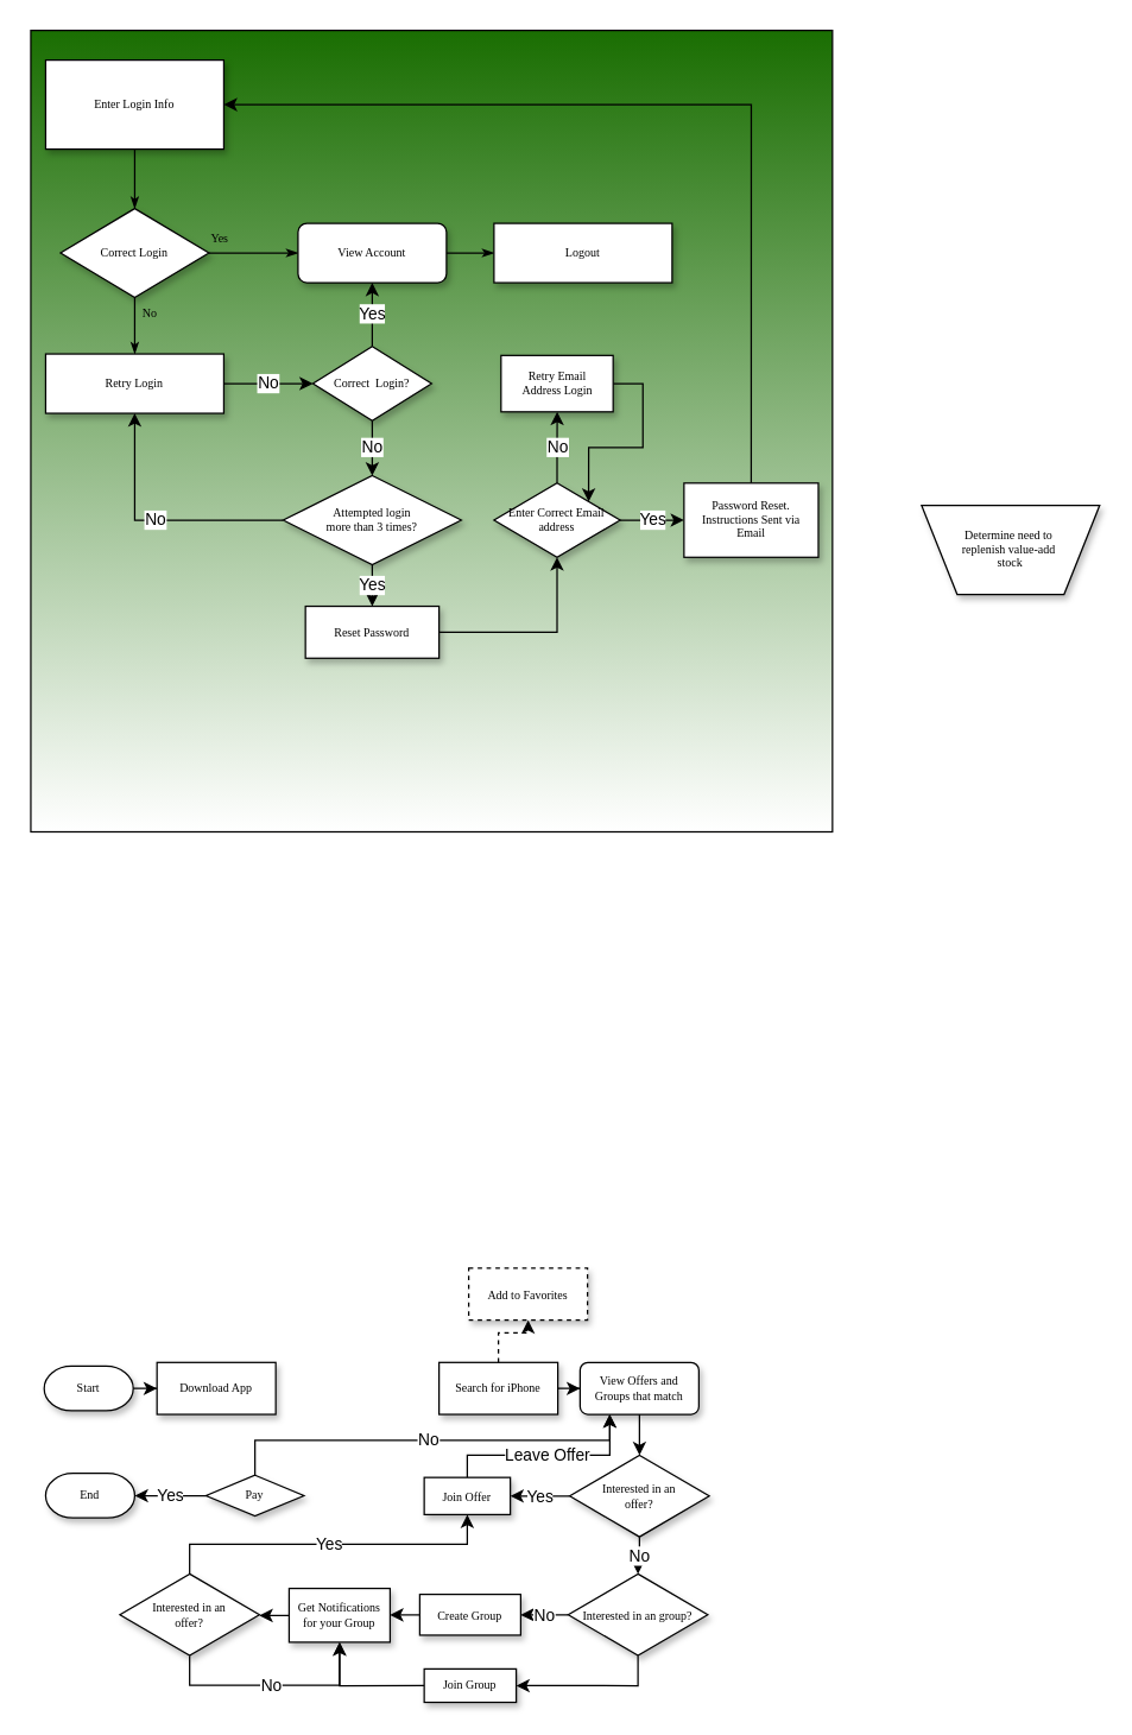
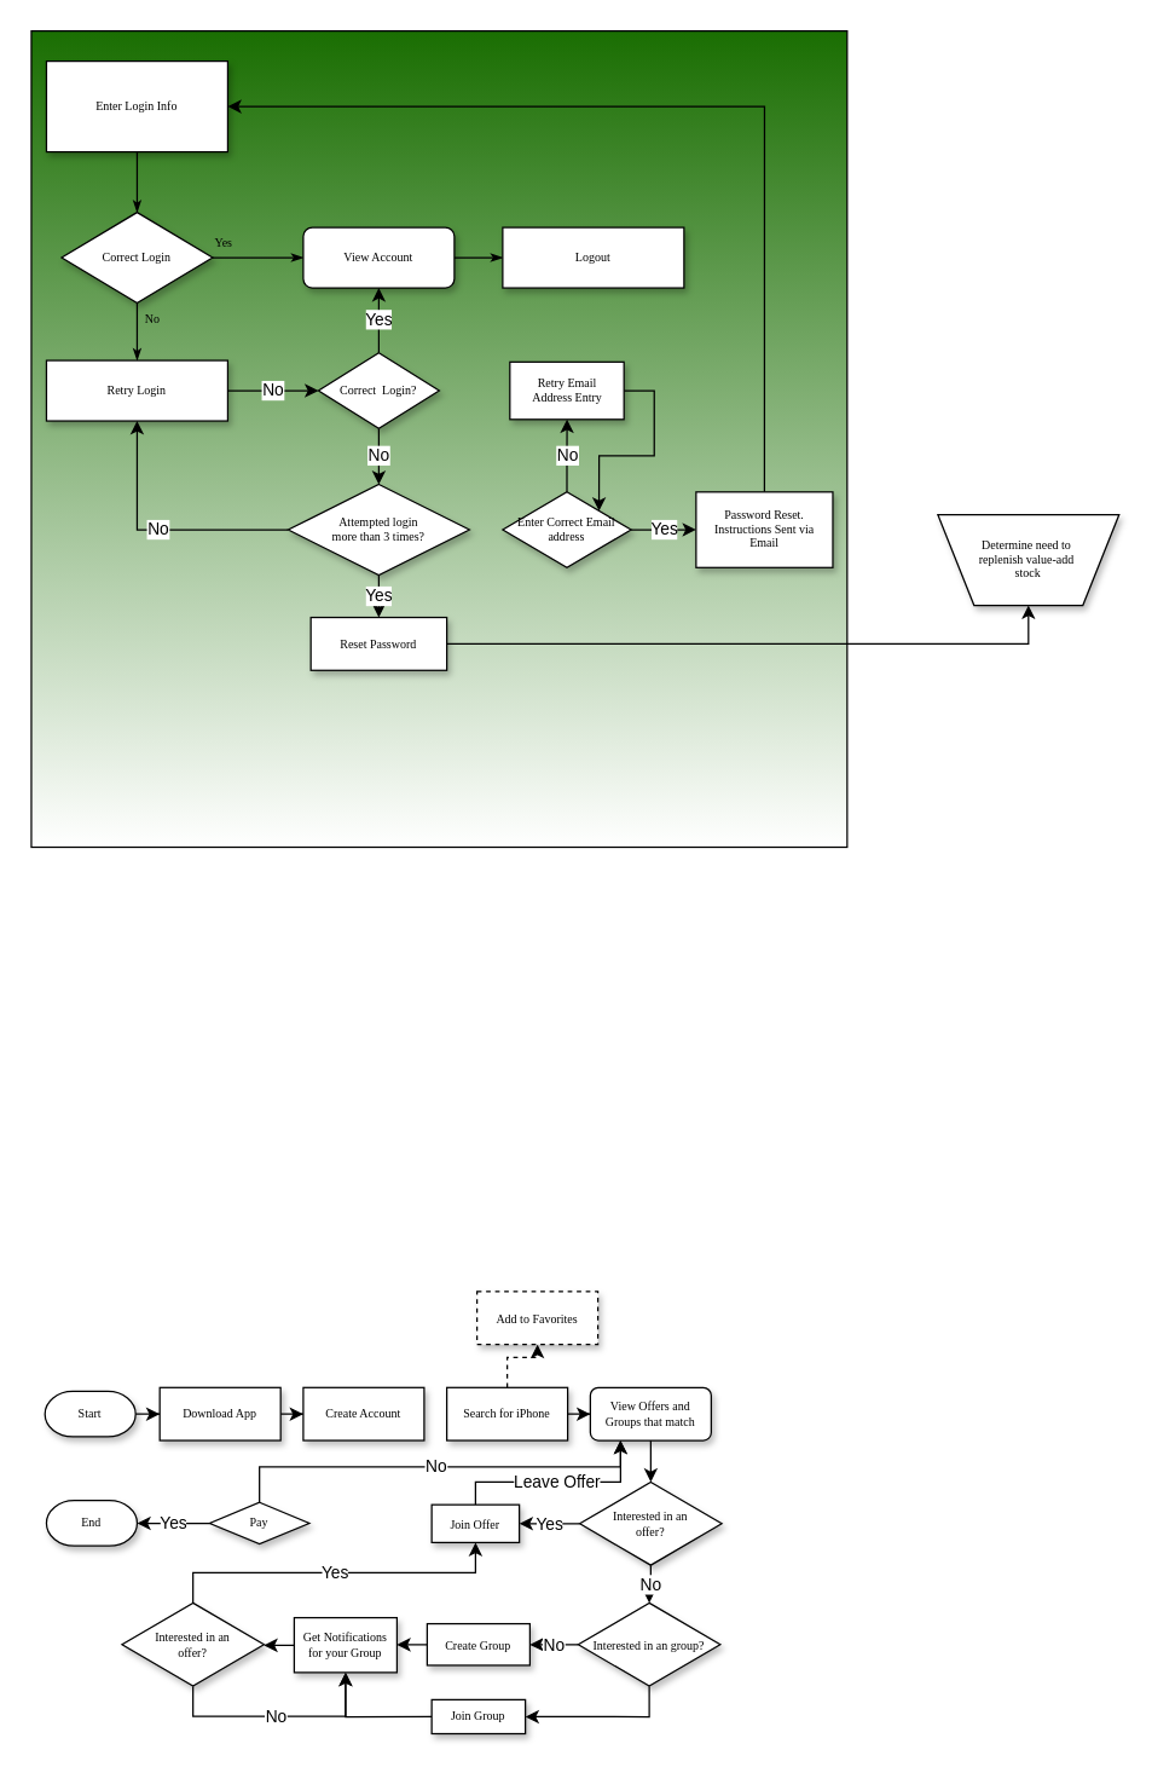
  <mxCell id="0" />
  <mxCell id="1" parent="0" />
  <mxCell id="2" value="" style="whiteSpace=wrap;html=1;aspect=fixed;gradientColor=#1a6e02;gradientDirection=north;rounded=0;glass=0;fillColor=default;" vertex="1" parent="1"><mxGeometry x="20" y="20" width="540" height="540" as="geometry" /></mxCell>
  <mxCell id="3" value="Determine need to&amp;nbsp;&lt;div&gt;replenish value-add&amp;nbsp;&lt;/div&gt;&lt;div&gt;stock&lt;/div&gt;" style="shape=trapezoid;whiteSpace=wrap;html=1;rounded=0;shadow=1;labelBackgroundColor=none;strokeWidth=1;fontFamily=Verdana;fontSize=8;align=center;flipV=1;" parent="1" vertex="1"><mxGeometry x="620" y="340" width="120" height="60" as="geometry" /></mxCell>
  <mxCell id="4" style="edgeStyle=orthogonalEdgeStyle;rounded=0;html=1;labelBackgroundColor=none;startSize=5;endArrow=classicThin;endFill=1;endSize=5;jettySize=auto;orthogonalLoop=1;strokeWidth=1;fontFamily=Verdana;fontSize=8" parent="1" source="5" target="8" edge="1"><mxGeometry relative="1" as="geometry" /></mxCell>
  <mxCell id="5" value="Enter Login Info" style="rounded=0;whiteSpace=wrap;html=1;shadow=1;labelBackgroundColor=none;strokeWidth=1;fontFamily=Verdana;fontSize=8;align=center;" parent="1" vertex="1"><mxGeometry x="30" y="40" width="120" height="60" as="geometry" /></mxCell>
  <mxCell id="6" value="Yes" style="edgeStyle=orthogonalEdgeStyle;rounded=0;html=1;labelBackgroundColor=none;startSize=5;endArrow=classicThin;endFill=1;endSize=5;jettySize=auto;orthogonalLoop=1;strokeWidth=1;fontFamily=Verdana;fontSize=8;entryX=0;entryY=0.5;entryDx=0;entryDy=0;" parent="1" source="8" target="10" edge="1"><mxGeometry x="-0.778" y="10" relative="1" as="geometry"><mxPoint as="offset" /><mxPoint x="390" y="220" as="targetPoint" /></mxGeometry></mxCell>
  <mxCell id="7" value="No" style="edgeStyle=orthogonalEdgeStyle;rounded=0;html=1;labelBackgroundColor=none;startSize=5;endArrow=classicThin;endFill=1;endSize=5;jettySize=auto;orthogonalLoop=1;strokeWidth=1;fontFamily=Verdana;fontSize=8" parent="1" source="8" target="12" edge="1"><mxGeometry x="-0.5" y="10" relative="1" as="geometry"><mxPoint as="offset" /></mxGeometry></mxCell>
  <mxCell id="8" value="Correct Login" style="rhombus;whiteSpace=wrap;html=1;rounded=0;shadow=1;labelBackgroundColor=none;strokeWidth=1;fontFamily=Verdana;fontSize=8;align=center;" parent="1" vertex="1"><mxGeometry x="40" y="140" width="100" height="60" as="geometry" /></mxCell>
  <mxCell id="9" style="edgeStyle=orthogonalEdgeStyle;rounded=0;html=1;labelBackgroundColor=none;startSize=5;endArrow=classicThin;endFill=1;endSize=5;jettySize=auto;orthogonalLoop=1;strokeWidth=1;fontFamily=Verdana;fontSize=8;entryX=0;entryY=0.5;entryDx=0;entryDy=0;" parent="1" source="10" target="13" edge="1"><mxGeometry relative="1" as="geometry"><Array as="points" /><mxPoint x="420" y="170" as="targetPoint" /></mxGeometry></mxCell>
  <mxCell id="10" value="View Account" style="rounded=1;whiteSpace=wrap;html=1;shadow=1;labelBackgroundColor=none;strokeWidth=1;fontFamily=Verdana;fontSize=8;align=center;" parent="1" vertex="1"><mxGeometry x="200" y="150" width="100" height="40" as="geometry" /></mxCell>
  <mxCell id="11" value="No" style="edgeStyle=orthogonalEdgeStyle;rounded=0;orthogonalLoop=1;jettySize=auto;html=1;" edge="1" parent="1" source="12" target="19"><mxGeometry relative="1" as="geometry" /></mxCell>
  <mxCell id="12" value="Retry Login" style="whiteSpace=wrap;html=1;rounded=0;shadow=1;labelBackgroundColor=none;strokeWidth=1;fontFamily=Verdana;fontSize=8;align=center;" parent="1" vertex="1"><mxGeometry x="30" y="238" width="120" height="40" as="geometry" /></mxCell>
  <mxCell id="13" value="Logout" style="whiteSpace=wrap;html=1;rounded=0;shadow=1;labelBackgroundColor=none;strokeWidth=1;fontFamily=Verdana;fontSize=8;align=center;" parent="1" vertex="1"><mxGeometry x="332" y="150" width="120" height="40" as="geometry" /></mxCell>
- <mxCell id="14" value="" style="edgeStyle=orthogonalEdgeStyle;rounded=0;orthogonalLoop=1;jettySize=auto;html=1;" edge="1" parent="1" source="15" target="25"><mxGeometry relative="1" as="geometry" /></mxCell>
+ <mxCell id="14" value="" style="edgeStyle=orthogonalEdgeStyle;rounded=0;orthogonalLoop=1;jettySize=auto;html=1;" edge="1" parent="1" source="15" target="3"><mxGeometry relative="1" as="geometry" /></mxCell>
  <mxCell id="15" value="Reset Password" style="whiteSpace=wrap;html=1;rounded=0;shadow=1;labelBackgroundColor=none;strokeWidth=1;fontFamily=Verdana;fontSize=8;align=center;spacing=6;" parent="1" vertex="1"><mxGeometry x="205" y="408" width="90" height="35" as="geometry" /></mxCell>
  <mxCell id="16" value="End" style="strokeWidth=1;html=1;shape=mxgraph.flowchart.terminator;whiteSpace=wrap;rounded=0;shadow=1;labelBackgroundColor=none;fontFamily=Verdana;fontSize=8;align=center;" parent="1" vertex="1"><mxGeometry x="30" y="992.25" width="60" height="30" as="geometry" /></mxCell>
  <mxCell id="17" value="Yes" style="edgeStyle=orthogonalEdgeStyle;rounded=0;orthogonalLoop=1;jettySize=auto;html=1;" edge="1" parent="1" source="19" target="10"><mxGeometry relative="1" as="geometry" /></mxCell>
  <mxCell id="18" value="No" style="edgeStyle=orthogonalEdgeStyle;rounded=0;orthogonalLoop=1;jettySize=auto;html=1;" edge="1" parent="1" source="19" target="22"><mxGeometry relative="1" as="geometry" /></mxCell>
  <mxCell id="19" value="Correct&amp;nbsp; Login?" style="rhombus;whiteSpace=wrap;html=1;fontSize=8;fontFamily=Verdana;rounded=0;shadow=1;labelBackgroundColor=none;strokeWidth=1;" vertex="1" parent="1"><mxGeometry x="210" y="233" width="80" height="50" as="geometry" /></mxCell>
  <mxCell id="20" value="No" style="edgeStyle=orthogonalEdgeStyle;rounded=0;orthogonalLoop=1;jettySize=auto;html=1;exitX=0;exitY=0.5;exitDx=0;exitDy=0;entryX=0.5;entryY=1;entryDx=0;entryDy=0;" edge="1" parent="1" source="22" target="12"><mxGeometry relative="1" as="geometry" /></mxCell>
  <mxCell id="21" value="Yes" style="edgeStyle=orthogonalEdgeStyle;rounded=0;orthogonalLoop=1;jettySize=auto;html=1;" edge="1" parent="1" source="22" target="15"><mxGeometry relative="1" as="geometry" /></mxCell>
  <mxCell id="22" value="Attempted login &lt;br&gt;more than 3 times?" style="rhombus;whiteSpace=wrap;html=1;fontSize=8;fontFamily=Verdana;rounded=0;shadow=1;labelBackgroundColor=none;strokeWidth=1;" vertex="1" parent="1"><mxGeometry x="190" y="320" width="120" height="60" as="geometry" /></mxCell>
  <mxCell id="23" value="No" style="edgeStyle=orthogonalEdgeStyle;rounded=0;orthogonalLoop=1;jettySize=auto;html=1;" edge="1" parent="1" source="25" target="27"><mxGeometry relative="1" as="geometry" /></mxCell>
  <mxCell id="24" value="Yes" style="edgeStyle=orthogonalEdgeStyle;rounded=0;orthogonalLoop=1;jettySize=auto;html=1;" edge="1" parent="1" source="25" target="29"><mxGeometry relative="1" as="geometry" /></mxCell>
  <mxCell id="25" value="Enter Correct Email address" style="rhombus;whiteSpace=wrap;html=1;fontSize=8;fontFamily=Verdana;rounded=0;shadow=1;labelBackgroundColor=none;strokeWidth=1;spacing=6;" vertex="1" parent="1"><mxGeometry x="332" y="325" width="85" height="50" as="geometry" /></mxCell>
  <mxCell id="26" style="edgeStyle=orthogonalEdgeStyle;rounded=0;orthogonalLoop=1;jettySize=auto;html=1;exitX=1;exitY=0.5;exitDx=0;exitDy=0;entryX=1;entryY=0;entryDx=0;entryDy=0;" edge="1" parent="1" source="27" target="25"><mxGeometry relative="1" as="geometry" /></mxCell>
- <mxCell id="27" value="Retry Email Address Login" style="whiteSpace=wrap;html=1;fontSize=8;fontFamily=Verdana;rounded=0;shadow=1;labelBackgroundColor=none;strokeWidth=1;spacing=6;" vertex="1" parent="1"><mxGeometry x="336.75" y="239" width="75.5" height="38" as="geometry" /></mxCell>
+ <mxCell id="27" value="Retry Email Address Entry" style="whiteSpace=wrap;html=1;fontSize=8;fontFamily=Verdana;rounded=0;shadow=1;labelBackgroundColor=none;strokeWidth=1;spacing=6;" vertex="1" parent="1"><mxGeometry x="336.75" y="239" width="75.5" height="38" as="geometry" /></mxCell>
  <mxCell id="28" style="edgeStyle=orthogonalEdgeStyle;rounded=0;orthogonalLoop=1;jettySize=auto;html=1;exitX=0.5;exitY=0;exitDx=0;exitDy=0;entryX=1;entryY=0.5;entryDx=0;entryDy=0;" edge="1" parent="1" source="29" target="5"><mxGeometry relative="1" as="geometry" /></mxCell>
  <mxCell id="29" value="Password Reset. Instructions Sent via Email" style="whiteSpace=wrap;html=1;fontSize=8;fontFamily=Verdana;rounded=0;shadow=1;labelBackgroundColor=none;strokeWidth=1;spacing=6;" vertex="1" parent="1"><mxGeometry x="460" y="325" width="90.5" height="50" as="geometry" /></mxCell>
  <mxCell id="30" value="" style="edgeStyle=orthogonalEdgeStyle;rounded=0;orthogonalLoop=1;jettySize=auto;html=1;" edge="1" parent="1" source="31" target="33"><mxGeometry relative="1" as="geometry" /></mxCell>
  <mxCell id="31" value="Start" style="strokeWidth=1;html=1;shape=mxgraph.flowchart.terminator;whiteSpace=wrap;rounded=0;shadow=1;labelBackgroundColor=none;fontFamily=Verdana;fontSize=8;align=center;" vertex="1" parent="1"><mxGeometry x="29" y="920" width="60" height="30" as="geometry" /></mxCell>
+ <mxCell id="32" value="" style="edgeStyle=orthogonalEdgeStyle;rounded=0;orthogonalLoop=1;jettySize=auto;html=1;" edge="1" parent="1" source="33" target="34"><mxGeometry relative="1" as="geometry" /></mxCell>
  <mxCell id="33" value="Download App" style="whiteSpace=wrap;html=1;fontSize=8;fontFamily=Verdana;strokeWidth=1;rounded=0;shadow=1;labelBackgroundColor=none;" vertex="1" parent="1"><mxGeometry x="105" y="917.5" width="80" height="35" as="geometry" /></mxCell>
+ <mxCell id="34" value="Create Account" style="whiteSpace=wrap;html=1;fontSize=8;fontFamily=Verdana;strokeWidth=1;rounded=0;shadow=1;labelBackgroundColor=none;" vertex="1" parent="1"><mxGeometry x="200" y="917.5" width="80" height="35" as="geometry" /></mxCell>
  <mxCell id="35" value="" style="edgeStyle=orthogonalEdgeStyle;rounded=0;orthogonalLoop=1;jettySize=auto;html=1;" edge="1" parent="1" source="37" target="39"><mxGeometry relative="1" as="geometry" /></mxCell>
  <mxCell id="36" value="" style="edgeStyle=orthogonalEdgeStyle;rounded=0;orthogonalLoop=1;jettySize=auto;html=1;dashed=1;" edge="1" parent="1" source="37" target="40"><mxGeometry relative="1" as="geometry" /></mxCell>
  <mxCell id="37" value="Search for iPhone" style="whiteSpace=wrap;html=1;fontSize=8;fontFamily=Verdana;strokeWidth=1;rounded=0;shadow=1;labelBackgroundColor=none;" vertex="1" parent="1"><mxGeometry x="295" y="917.5" width="80" height="35" as="geometry" /></mxCell>
  <mxCell id="38" value="" style="edgeStyle=orthogonalEdgeStyle;rounded=0;orthogonalLoop=1;jettySize=auto;html=1;" edge="1" parent="1" source="39" target="43"><mxGeometry relative="1" as="geometry" /></mxCell>
  <mxCell id="39" value="View Offers and Groups that match" style="whiteSpace=wrap;html=1;fontSize=8;fontFamily=Verdana;strokeWidth=1;rounded=1;shadow=1;labelBackgroundColor=none;" vertex="1" parent="1"><mxGeometry x="390" y="917.5" width="80" height="35" as="geometry" /></mxCell>
  <mxCell id="40" value="Add to Favorites" style="whiteSpace=wrap;html=1;fontSize=8;fontFamily=Verdana;strokeWidth=1;rounded=0;shadow=1;labelBackgroundColor=none;dashed=1;" vertex="1" parent="1"><mxGeometry x="315" y="854" width="80" height="35" as="geometry" /></mxCell>
  <mxCell id="41" value="Yes" style="edgeStyle=orthogonalEdgeStyle;rounded=0;orthogonalLoop=1;jettySize=auto;html=1;" edge="1" parent="1" source="43" target="45"><mxGeometry relative="1" as="geometry" /></mxCell>
  <mxCell id="42" value="No" style="edgeStyle=orthogonalEdgeStyle;rounded=0;orthogonalLoop=1;jettySize=auto;html=1;" edge="1" parent="1" source="43" target="48"><mxGeometry relative="1" as="geometry" /></mxCell>
  <mxCell id="43" value="Interested in an&lt;br&gt;offer?" style="rhombus;whiteSpace=wrap;html=1;fontSize=8;fontFamily=Verdana;strokeWidth=1;rounded=0;shadow=1;labelBackgroundColor=none;" vertex="1" parent="1"><mxGeometry x="383" y="980" width="94" height="55" as="geometry" /></mxCell>
  <mxCell id="44" value="Leave Offer" style="edgeStyle=orthogonalEdgeStyle;rounded=0;orthogonalLoop=1;jettySize=auto;html=1;exitX=0.5;exitY=0;exitDx=0;exitDy=0;entryX=0.25;entryY=1;entryDx=0;entryDy=0;" edge="1" parent="1" source="45" target="39"><mxGeometry relative="1" as="geometry"><Array as="points"><mxPoint x="314" y="980" /><mxPoint x="410" y="980" /></Array></mxGeometry></mxCell>
  <mxCell id="45" value="Join Offer" style="whiteSpace=wrap;html=1;fontSize=8;fontFamily=Verdana;strokeWidth=1;rounded=0;shadow=1;labelBackgroundColor=none;" vertex="1" parent="1"><mxGeometry x="285" y="995" width="58" height="25" as="geometry" /></mxCell>
  <mxCell id="46" value="No" style="edgeStyle=orthogonalEdgeStyle;rounded=0;orthogonalLoop=1;jettySize=auto;html=1;" edge="1" parent="1" source="48" target="50"><mxGeometry relative="1" as="geometry" /></mxCell>
  <mxCell id="47" style="edgeStyle=orthogonalEdgeStyle;rounded=0;orthogonalLoop=1;jettySize=auto;html=1;exitX=0.5;exitY=1;exitDx=0;exitDy=0;entryX=1;entryY=0.5;entryDx=0;entryDy=0;" edge="1" parent="1" source="48" target="54"><mxGeometry relative="1" as="geometry" /></mxCell>
  <mxCell id="48" value="Interested in an group?" style="rhombus;whiteSpace=wrap;html=1;fontSize=8;fontFamily=Verdana;strokeWidth=1;rounded=0;shadow=1;labelBackgroundColor=none;" vertex="1" parent="1"><mxGeometry x="382" y="1060" width="94" height="55" as="geometry" /></mxCell>
  <mxCell id="49" value="" style="edgeStyle=orthogonalEdgeStyle;rounded=0;orthogonalLoop=1;jettySize=auto;html=1;" edge="1" parent="1" source="50" target="52"><mxGeometry relative="1" as="geometry" /></mxCell>
  <mxCell id="50" value="Create Group" style="whiteSpace=wrap;html=1;fontSize=8;fontFamily=Verdana;strokeWidth=1;rounded=0;shadow=1;labelBackgroundColor=none;" vertex="1" parent="1"><mxGeometry x="282" y="1073.75" width="68" height="27.5" as="geometry" /></mxCell>
  <mxCell id="51" value="" style="edgeStyle=orthogonalEdgeStyle;rounded=0;orthogonalLoop=1;jettySize=auto;html=1;" edge="1" parent="1" source="52" target="57"><mxGeometry relative="1" as="geometry" /></mxCell>
  <mxCell id="52" value="Get Notifications for your Group" style="whiteSpace=wrap;html=1;fontSize=8;fontFamily=Verdana;strokeWidth=1;rounded=0;shadow=1;labelBackgroundColor=none;" vertex="1" parent="1"><mxGeometry x="194" y="1069.75" width="68" height="36.25" as="geometry" /></mxCell>
  <mxCell id="53" style="edgeStyle=orthogonalEdgeStyle;rounded=0;orthogonalLoop=1;jettySize=auto;html=1;exitX=0;exitY=0.5;exitDx=0;exitDy=0;entryX=0.5;entryY=1;entryDx=0;entryDy=0;" edge="1" parent="1" source="54" target="52"><mxGeometry relative="1" as="geometry" /></mxCell>
  <mxCell id="54" value="Join Group" style="whiteSpace=wrap;html=1;fontSize=8;fontFamily=Verdana;strokeWidth=1;rounded=0;shadow=1;labelBackgroundColor=none;" vertex="1" parent="1"><mxGeometry x="285" y="1124" width="62" height="22.5" as="geometry" /></mxCell>
  <mxCell id="55" value="Yes" style="edgeStyle=orthogonalEdgeStyle;rounded=0;orthogonalLoop=1;jettySize=auto;html=1;exitX=0.5;exitY=0;exitDx=0;exitDy=0;entryX=0.5;entryY=1;entryDx=0;entryDy=0;" edge="1" parent="1" source="57" target="45"><mxGeometry relative="1" as="geometry"><Array as="points"><mxPoint x="127" y="1040" /><mxPoint x="314" y="1040" /></Array></mxGeometry></mxCell>
  <mxCell id="56" value="No" style="edgeStyle=orthogonalEdgeStyle;rounded=0;orthogonalLoop=1;jettySize=auto;html=1;exitX=0.5;exitY=1;exitDx=0;exitDy=0;entryX=0.5;entryY=1;entryDx=0;entryDy=0;" edge="1" parent="1" source="57" target="52"><mxGeometry relative="1" as="geometry" /></mxCell>
  <mxCell id="57" value="Interested in an&lt;br&gt;offer?" style="rhombus;whiteSpace=wrap;html=1;fontSize=8;fontFamily=Verdana;strokeWidth=1;rounded=0;shadow=1;labelBackgroundColor=none;" vertex="1" parent="1"><mxGeometry x="80" y="1060" width="94" height="55" as="geometry" /></mxCell>
  <mxCell id="58" value="Yes" style="edgeStyle=orthogonalEdgeStyle;rounded=0;orthogonalLoop=1;jettySize=auto;html=1;" edge="1" parent="1" source="60" target="16"><mxGeometry relative="1" as="geometry" /></mxCell>
  <mxCell id="59" value="No" style="edgeStyle=orthogonalEdgeStyle;rounded=0;orthogonalLoop=1;jettySize=auto;html=1;exitX=0.5;exitY=0;exitDx=0;exitDy=0;entryX=0.25;entryY=1;entryDx=0;entryDy=0;" edge="1" parent="1" source="60" target="39"><mxGeometry relative="1" as="geometry"><Array as="points"><mxPoint x="171" y="970" /><mxPoint x="410" y="970" /></Array></mxGeometry></mxCell>
  <mxCell id="60" value="Pay" style="rhombus;whiteSpace=wrap;html=1;fontSize=8;fontFamily=Verdana;strokeWidth=1;rounded=0;shadow=1;labelBackgroundColor=none;" vertex="1" parent="1"><mxGeometry x="138" y="993.5" width="66" height="27.5" as="geometry" /></mxCell>
